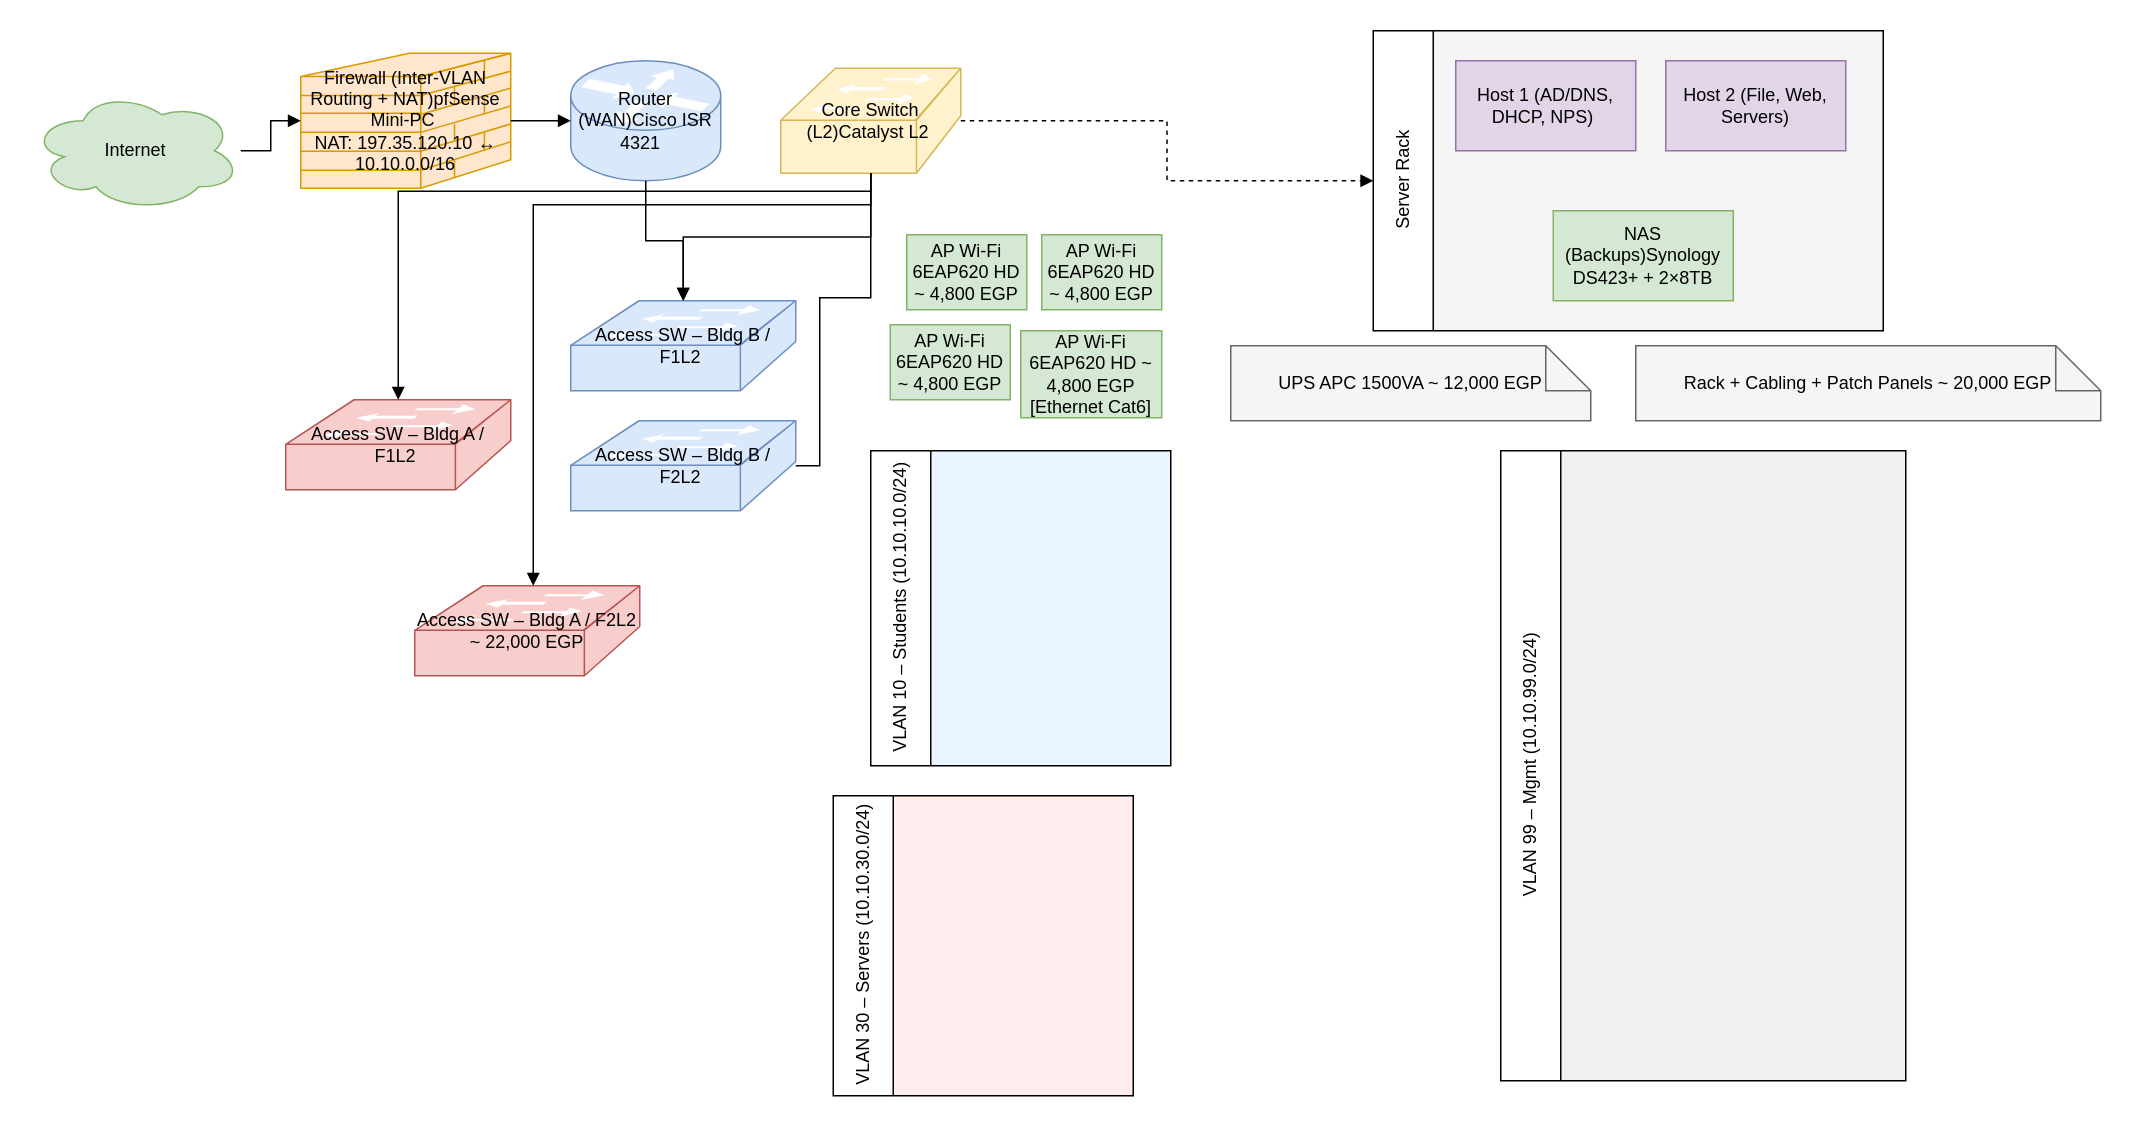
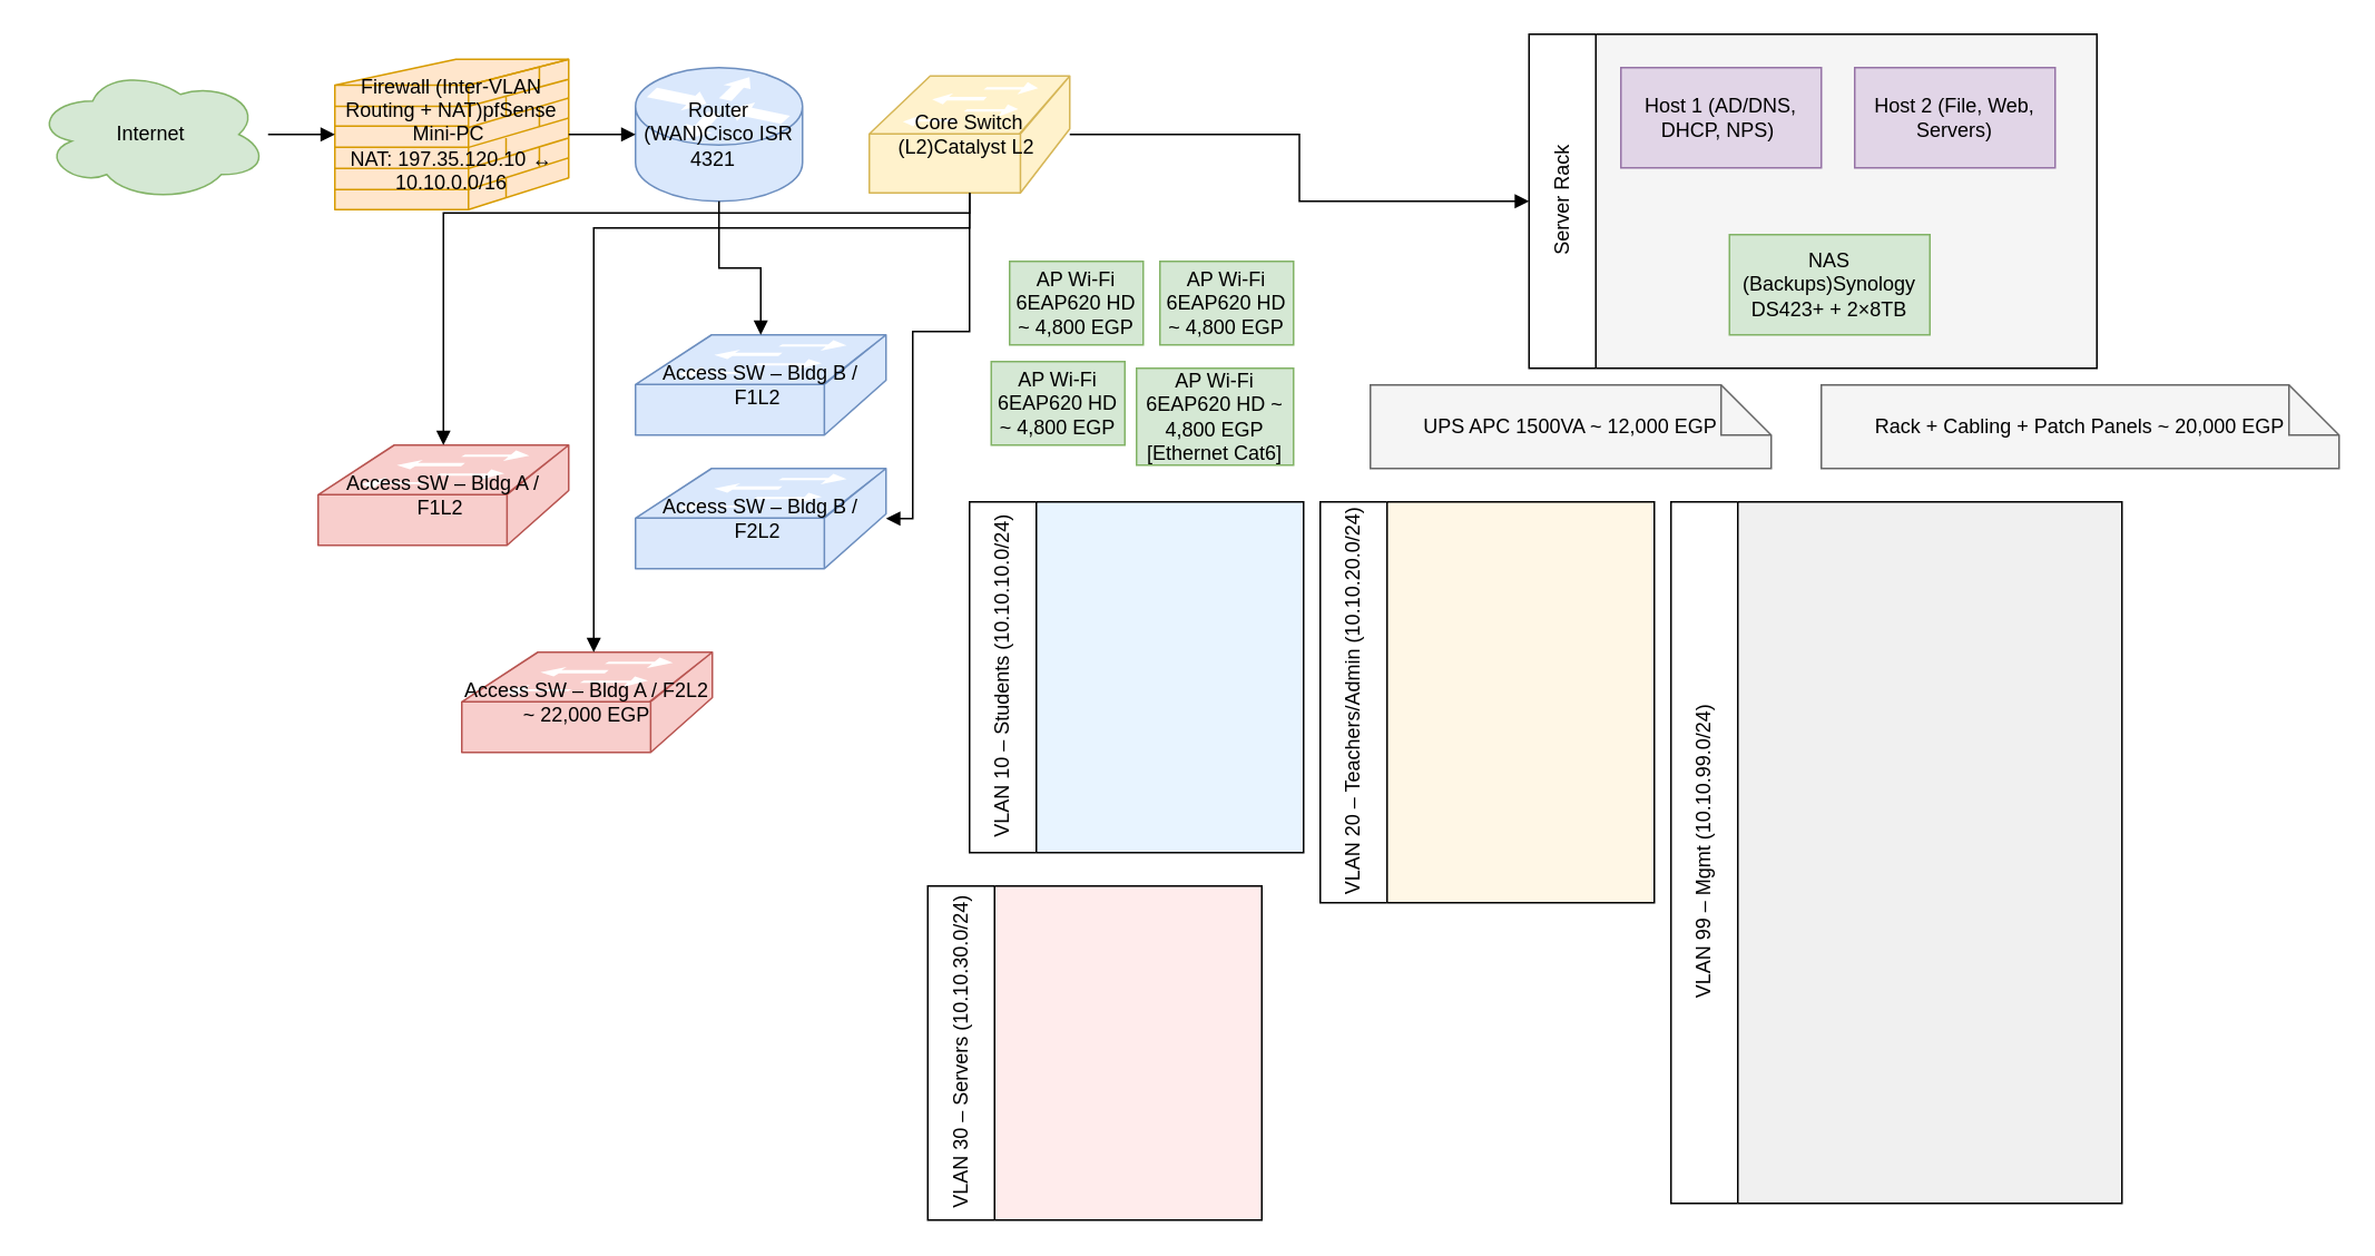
  <mxCell id="0" />
  <mxCell id="1" parent="0" />
- <mxCell id="2" value="Internet" style="shape=cloud;whiteSpace=wrap;html=1;fillColor=#d5e8d4;strokeColor=#82b366;rounded=0;" vertex="1" parent="1"><mxGeometry x="20" y="60" width="140" height="80" as="geometry" /></mxCell>
+ <mxCell id="2" value="Internet" style="shape=cloud;whiteSpace=wrap;html=1;fillColor=#d5e8d4;strokeColor=#82b366;rounded=0;" vertex="1" parent="1"><mxGeometry x="20" y="40" width="140" height="80" as="geometry" /></mxCell>
  <mxCell id="3" value="Firewall (Inter-VLAN Routing + NAT)pfSense Mini‑PC&amp;nbsp;&lt;div&gt;NAT: 197.35.120.10 ↔ 10.10.0.0/16&lt;/div&gt;" style="shape=mxgraph.cisco.security.firewall;whiteSpace=wrap;html=1;fillColor=#ffe6cc;strokeColor=#d79b00;rounded=0;" vertex="1" parent="1"><mxGeometry x="200" y="35" width="140" height="90" as="geometry" /></mxCell>
  <mxCell id="4" value="Router (WAN)Cisco ISR 4321&amp;nbsp;&amp;nbsp;" style="shape=mxgraph.cisco.routers.router;whiteSpace=wrap;html=1;fillColor=#dae8fc;strokeColor=#6c8ebf;rounded=0;" vertex="1" parent="1"><mxGeometry x="380" y="40" width="100" height="80" as="geometry" /></mxCell>
  <mxCell id="5" value="Core Switch (L2)Catalyst L2&amp;nbsp;" style="shape=mxgraph.cisco.switches.workgroup_switch;whiteSpace=wrap;html=1;fillColor=#fff2cc;strokeColor=#d6b656;rounded=0;" vertex="1" parent="1"><mxGeometry x="520" y="45" width="120" height="70" as="geometry" /></mxCell>
  <mxCell id="6" value="Server Rack" style="shape=swimlane;rounded=0;html=1;horizontal=0;swimlaneFillColor=#f5f5f5;" vertex="1" parent="1"><mxGeometry x="915" y="20" width="340" height="200" as="geometry" /></mxCell>
  <mxCell id="7" value="Host 1 (AD/DNS, DHCP, NPS)&amp;nbsp;" style="shape=mxgraph.cisco.servers.general_server;whiteSpace=wrap;html=1;fillColor=#e1d5e7;strokeColor=#9673a6;rounded=0;" vertex="1" parent="6"><mxGeometry x="55" y="20" width="120" height="60" as="geometry" /></mxCell>
  <mxCell id="8" value="Host 2 (File, Web, Servers)" style="shape=mxgraph.cisco.servers.general_server;whiteSpace=wrap;html=1;fillColor=#e1d5e7;strokeColor=#9673a6;rounded=0;" vertex="1" parent="6"><mxGeometry x="195" y="20" width="120" height="60" as="geometry" /></mxCell>
  <mxCell id="9" value="NAS (Backups)Synology DS423+ + 2×8TB" style="shape=mxgraph.cisco.storage.storage_array;whiteSpace=wrap;html=1;fillColor=#d5e8d4;strokeColor=#82b366;rounded=0;" vertex="1" parent="6"><mxGeometry x="120" y="120" width="120" height="60" as="geometry" /></mxCell>
  <mxCell id="10" value="Access SW – Bldg A / F1L2&amp;nbsp;" style="shape=mxgraph.cisco.switches.workgroup_switch;whiteSpace=wrap;html=1;fillColor=#F8CECC;strokeColor=#B85450;rounded=0;" vertex="1" parent="1"><mxGeometry x="190" y="266" width="150" height="60" as="geometry" /></mxCell>
  <mxCell id="11" value="Access SW – Bldg A / F2L2 ~ 22,000 EGP" style="shape=mxgraph.cisco.switches.workgroup_switch;whiteSpace=wrap;html=1;fillColor=light-dark(#F8CECC,#512D2B);strokeColor=#b85450;rounded=0;" vertex="1" parent="1"><mxGeometry x="276" y="390" width="150" height="60" as="geometry" /></mxCell>
  <mxCell id="12" value="Access SW – Bldg B / F1L2&amp;nbsp;" style="shape=mxgraph.cisco.switches.workgroup_switch;whiteSpace=wrap;html=1;fillColor=#dae8fc;strokeColor=#6c8ebf;rounded=0;" vertex="1" parent="1"><mxGeometry x="380" y="200" width="150" height="60" as="geometry" /></mxCell>
  <mxCell id="13" value="Access SW – Bldg B / F2L2&amp;nbsp;" style="shape=mxgraph.cisco.switches.workgroup_switch;whiteSpace=wrap;html=1;fillColor=#dae8fc;strokeColor=#6c8ebf;rounded=0;" vertex="1" parent="1"><mxGeometry x="380" y="280" width="150" height="60" as="geometry" /></mxCell>
  <mxCell id="14" value="AP Wi‑Fi 6EAP620 HD ~ 4,800 EGP" style="shape=mxgraph.cisco.wireless.andor;whiteSpace=wrap;html=1;fillColor=#d5e8d4;strokeColor=#82b366;rounded=0;" vertex="1" parent="1"><mxGeometry x="593" y="216" width="80" height="50" as="geometry" /></mxCell>
  <mxCell id="15" value="AP Wi‑Fi 6EAP620 HD ~ 4,800 EGP&lt;br&gt;[Ethernet Cat6]" style="shape=mxgraph.cisco.wireless.andor;whiteSpace=wrap;html=1;fillColor=#d5e8d4;strokeColor=#82b366;rounded=0;" vertex="1" parent="1"><mxGeometry x="680" y="220" width="94" height="58" as="geometry" /></mxCell>
  <mxCell id="16" value="UPS APC 1500VA ~ 12,000 EGP" style="shape=note;whiteSpace=wrap;html=1;fillColor=#f5f5f5;strokeColor=#666666;rounded=0;" vertex="1" parent="1"><mxGeometry x="820" y="230" width="240" height="50" as="geometry" /></mxCell>
  <mxCell id="17" value="Rack + Cabling + Patch Panels ~ 20,000 EGP" style="shape=note;whiteSpace=wrap;html=1;fillColor=#f5f5f5;strokeColor=#666666;rounded=0;" vertex="1" parent="1"><mxGeometry x="1090" y="230" width="310" height="50" as="geometry" /></mxCell>
  <mxCell id="18" value="VLAN 10 – Students (10.10.10.0/24)" style="shape=swimlane;rounded=0;html=1;horizontal=0;swimlaneFillColor=#e8f4ff;" vertex="1" parent="1"><mxGeometry x="580" y="300" width="200" height="210" as="geometry" /></mxCell>
+ <mxCell id="19" value="VLAN 20 – Teachers/Admin (10.10.20.0/24)" style="shape=swimlane;rounded=0;html=1;horizontal=0;swimlaneFillColor=#fff7e6;" vertex="1" parent="1"><mxGeometry x="790" y="300" width="200" height="240" as="geometry" /></mxCell>
  <mxCell id="20" value="VLAN 30 – Servers (10.10.30.0/24)" style="shape=swimlane;rounded=0;html=1;horizontal=0;swimlaneFillColor=#ffecec;" vertex="1" parent="1"><mxGeometry x="555" y="530" width="200" height="200" as="geometry" /></mxCell>
  <mxCell id="21" value="VLAN 99 – Mgmt (10.10.99.0/24)" style="shape=swimlane;rounded=0;html=1;horizontal=0;swimlaneFillColor=#f0f0f0;" vertex="1" parent="1"><mxGeometry x="1000" y="300" width="270" height="420" as="geometry" /></mxCell>
  <mxCell id="22" style="edgeStyle=orthogonalEdgeStyle;endArrow=block;html=1;rounded=0;" edge="1" parent="1" source="2" target="3"><mxGeometry relative="1" as="geometry" /></mxCell>
  <mxCell id="23" style="edgeStyle=orthogonalEdgeStyle;endArrow=block;html=1;rounded=0;" edge="1" parent="1" source="3" target="4"><mxGeometry relative="1" as="geometry" /></mxCell>
  <mxCell id="24" style="edgeStyle=orthogonalEdgeStyle;endArrow=block;html=1;rounded=0;" edge="1" parent="1" source="4" target="12"><mxGeometry relative="1" as="geometry" /></mxCell>
  <mxCell id="25" style="edgeStyle=orthogonalEdgeStyle;endArrow=block;html=1;rounded=0;" edge="1" parent="1" source="5" target="10"><mxGeometry relative="1" as="geometry"><Array as="points"><mxPoint x="580" y="127" /><mxPoint x="265" y="127" /></Array></mxGeometry></mxCell>
  <mxCell id="26" style="edgeStyle=orthogonalEdgeStyle;endArrow=block;html=1;rounded=0;" edge="1" parent="1" source="5" target="11"><mxGeometry relative="1" as="geometry"><Array as="points"><mxPoint x="580" y="136" /><mxPoint x="355" y="136" /></Array></mxGeometry></mxCell>
- <mxCell id="27" style="edgeStyle=orthogonalEdgeStyle;endArrow=block;html=1;rounded=0;" edge="1" parent="1" source="5" target="12"><mxGeometry relative="1" as="geometry" /></mxCell>
- <mxCell id="28" style="edgeStyle=orthogonalEdgeStyle;endArrow=none;html=1;rounded=0;" edge="1" parent="1" source="5" target="13"><mxGeometry relative="1" as="geometry"><Array as="points"><mxPoint x="580" y="198" /><mxPoint x="546" y="198" /><mxPoint x="546" y="310" /></Array></mxGeometry></mxCell>
- <mxCell id="29" style="edgeStyle=orthogonalEdgeStyle;endArrow=block;html=1;rounded=0;dashed=1;" edge="1" parent="1" source="5" target="6"><mxGeometry relative="1" as="geometry" /></mxCell>
+ <mxCell id="28" style="edgeStyle=orthogonalEdgeStyle;endArrow=block;html=1;rounded=0;" edge="1" parent="1" source="5" target="13"><mxGeometry relative="1" as="geometry"><Array as="points"><mxPoint x="580" y="198" /><mxPoint x="546" y="198" /><mxPoint x="546" y="310" /></Array></mxGeometry></mxCell>
+ <mxCell id="29" style="edgeStyle=orthogonalEdgeStyle;endArrow=block;html=1;rounded=0;" edge="1" parent="1" source="5" target="6"><mxGeometry relative="1" as="geometry" /></mxCell>
  <mxCell id="30" value="AP Wi‑Fi 6EAP620 HD ~ 4,800 EGP" style="shape=mxgraph.cisco.wireless.andor;whiteSpace=wrap;html=1;fillColor=#d5e8d4;strokeColor=#82b366;rounded=0;" vertex="1" parent="1"><mxGeometry x="604" y="156" width="80" height="50" as="geometry" /></mxCell>
  <mxCell id="31" value="AP Wi‑Fi 6EAP620 HD ~ 4,800 EGP" style="shape=mxgraph.cisco.wireless.andor;whiteSpace=wrap;html=1;fillColor=#d5e8d4;strokeColor=#82b366;rounded=0;" vertex="1" parent="1"><mxGeometry x="694" y="156" width="80" height="50" as="geometry" /></mxCell>
